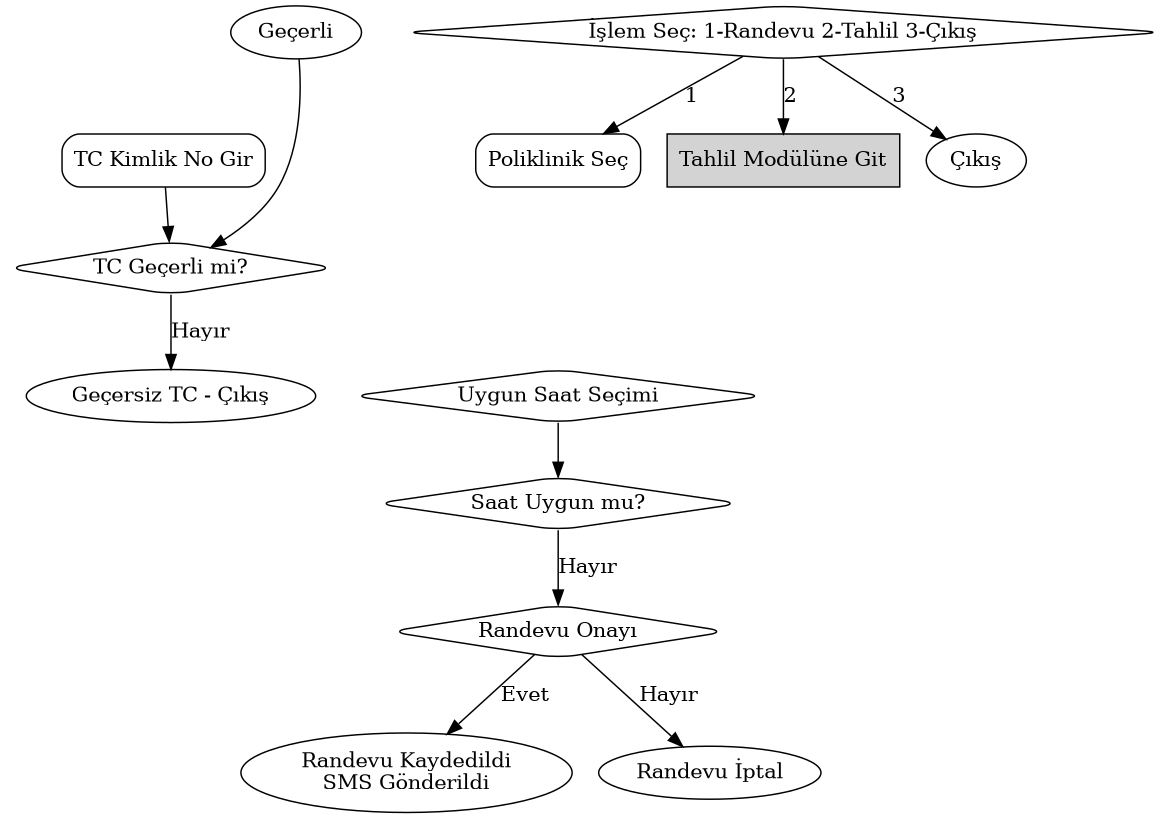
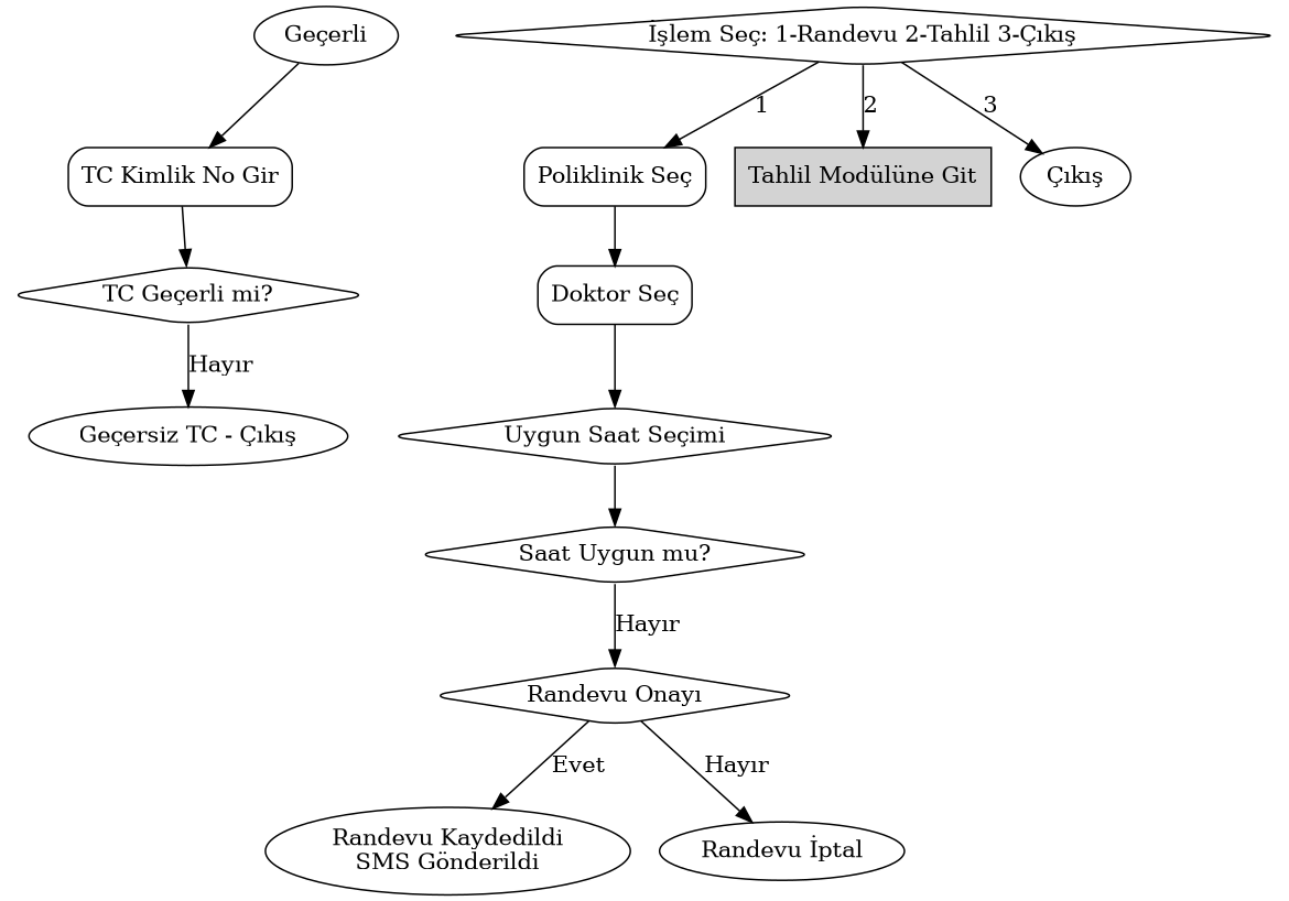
  digraph {
    rankdir=TB
    node [shape=oval style=rounded]
    n1 [label="Geçerli"]
    n2 [label="TC Kimlik No Gir" shape=box]
    n3 [label="TC Geçerli mi?" shape=diamond]
    n4 [label="Geçersiz TC - Çıkış"]
    n5 [label="İşlem Seç: 1-Randevu 2-Tahlil 3-Çıkış" shape=diamond]
    n6 [label="Poliklinik Seç" shape=box]
    n7 [fillcolor=lightgray label="Tahlil Modülüne Git" shape=box style=filled]
    n8 [label="Çıkış"]
+   n9 [label="Doktor Seç" shape=box]
    n10 [label="Uygun Saat Seçimi" shape=diamond]
    n11 [label="Saat Uygun mu?" shape=diamond]
    n12 [label="Randevu Onayı" shape=diamond]
    n13 [label="Randevu Kaydedildi\nSMS Gönderildi"]
    n14 [label="Randevu İptal"]
-   n1 -> n3
+   n1 -> n2
    n2 -> n3
    n3 -> n4 [label="Hayır"]
    n5 -> n6 [label=1]
    n5 -> n7 [label=2]
    n5 -> n8 [label=3]
+   n6 -> n9
+   n9 -> n10
    n10 -> n11
    n11 -> n12 [label="Hayır"]
    n12 -> n13 [label=Evet]
    n12 -> n14 [label="Hayır"]
  }
